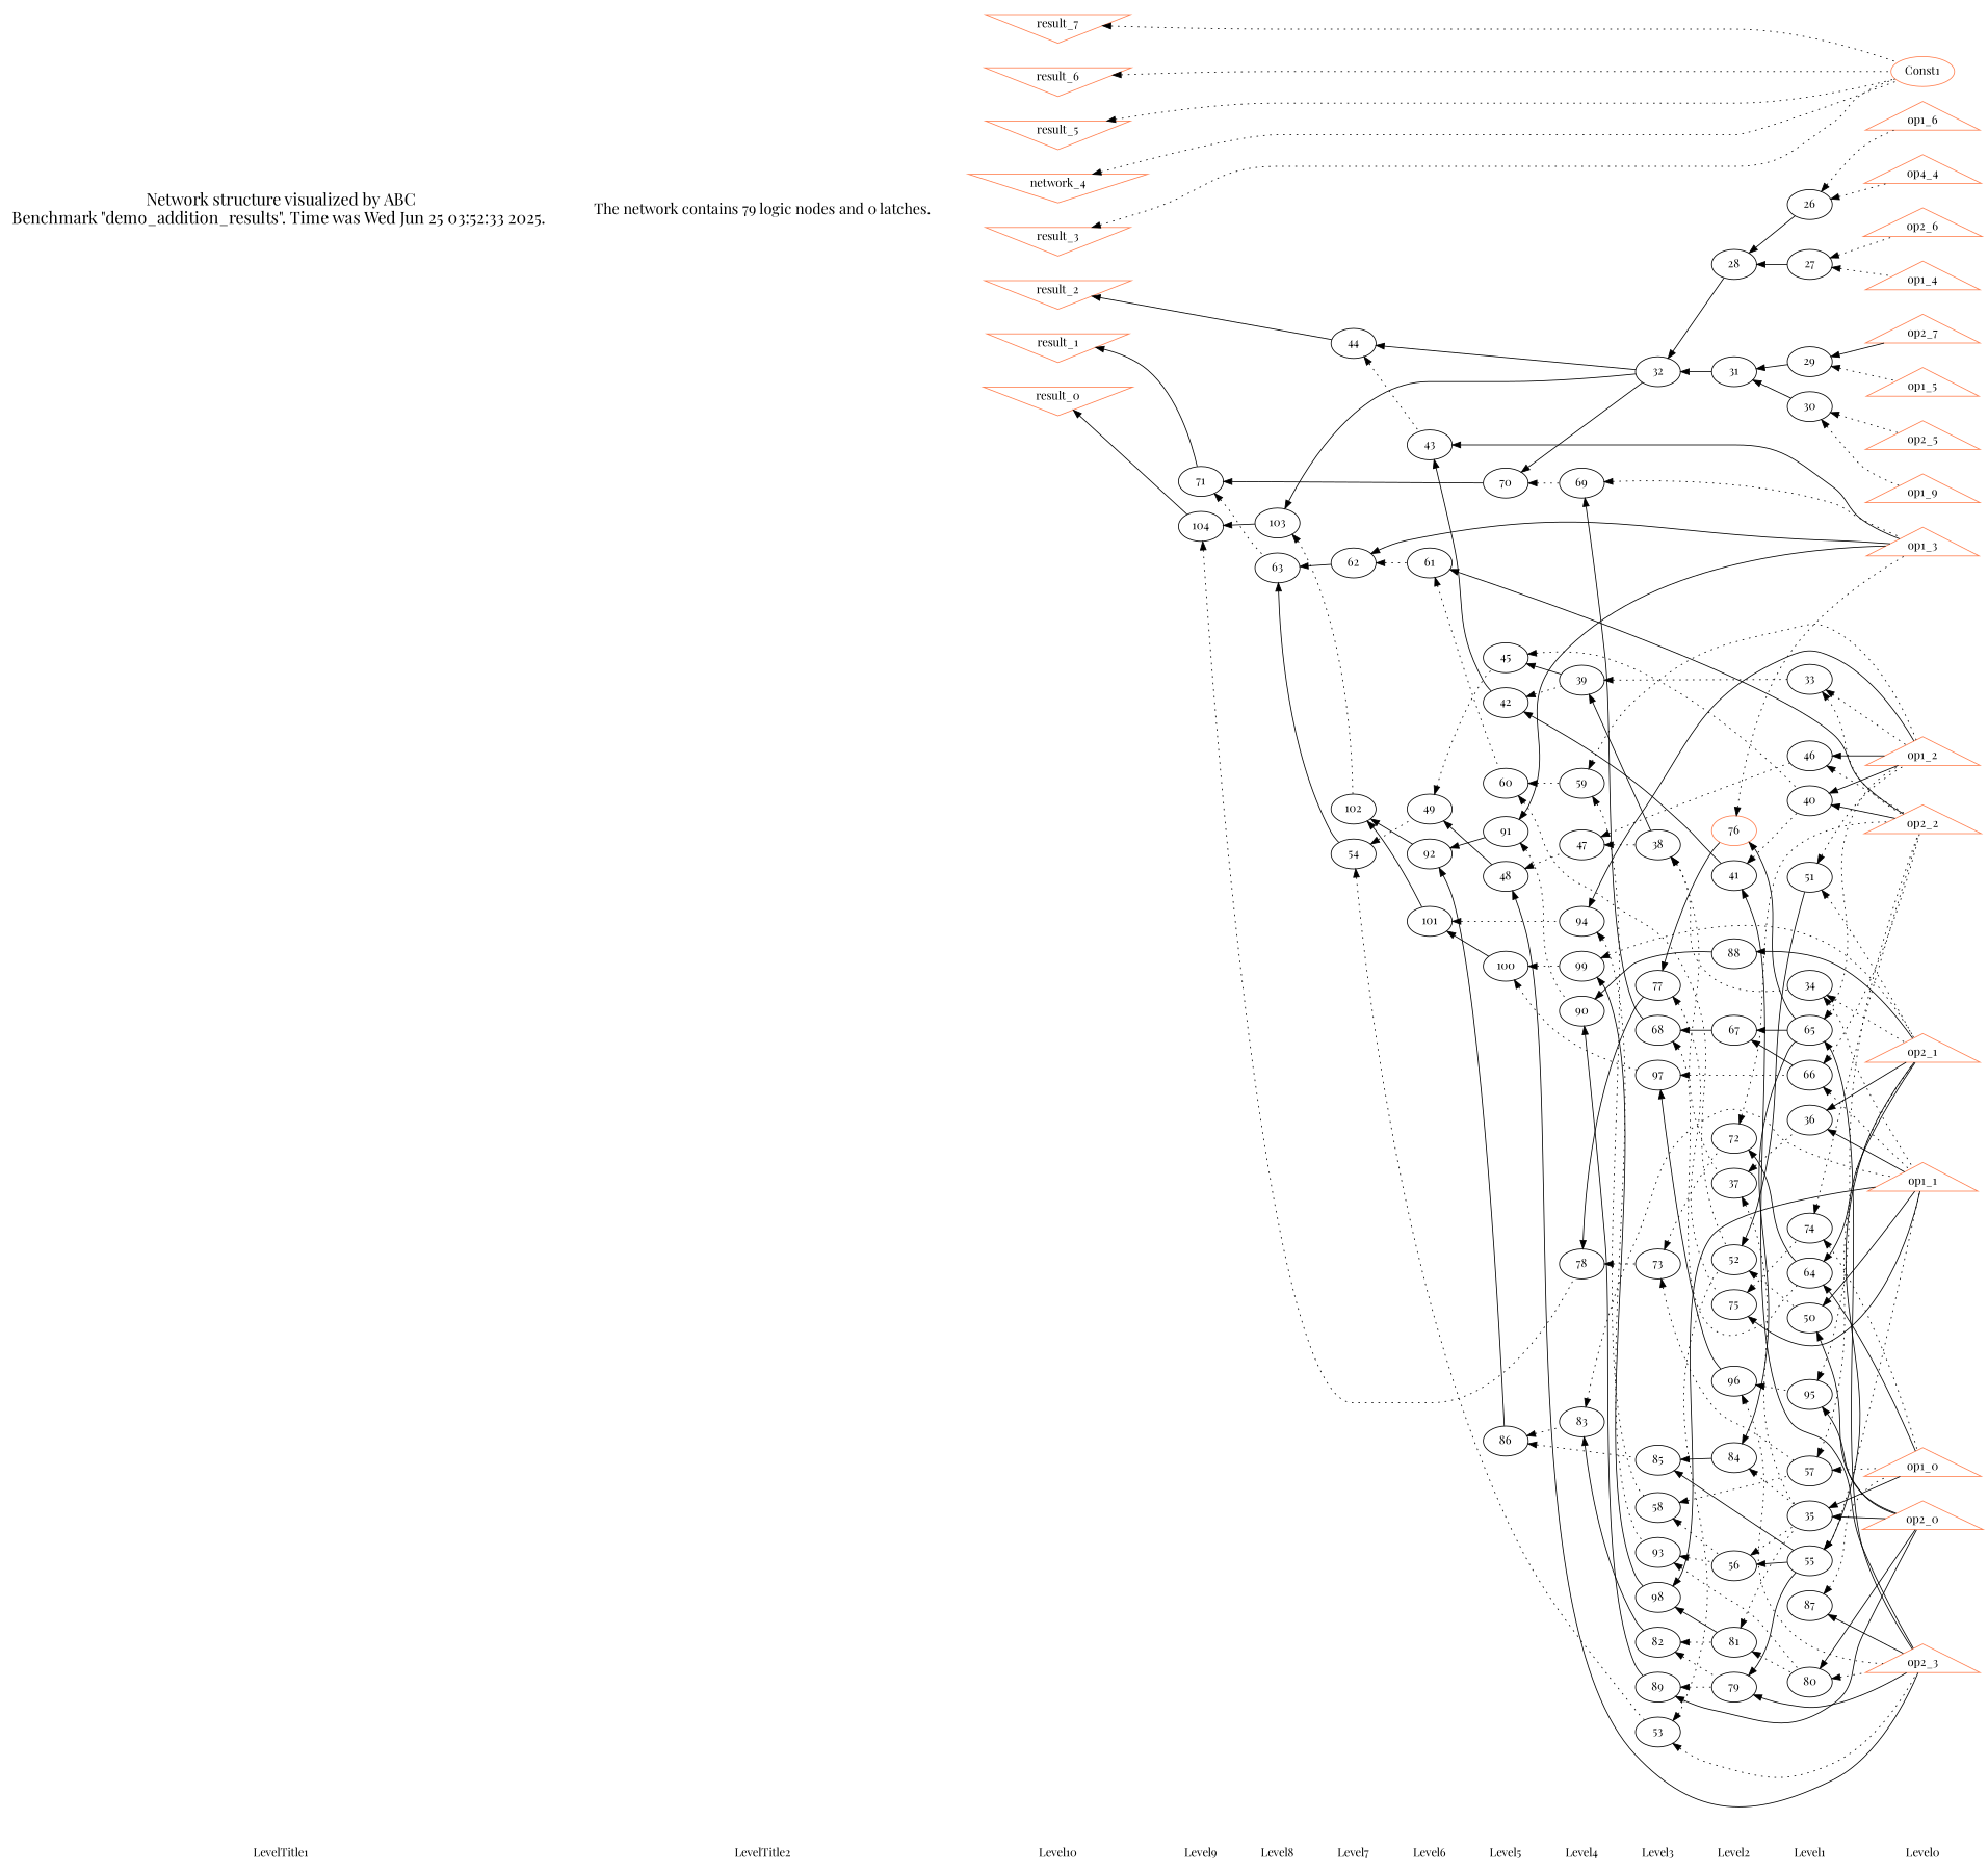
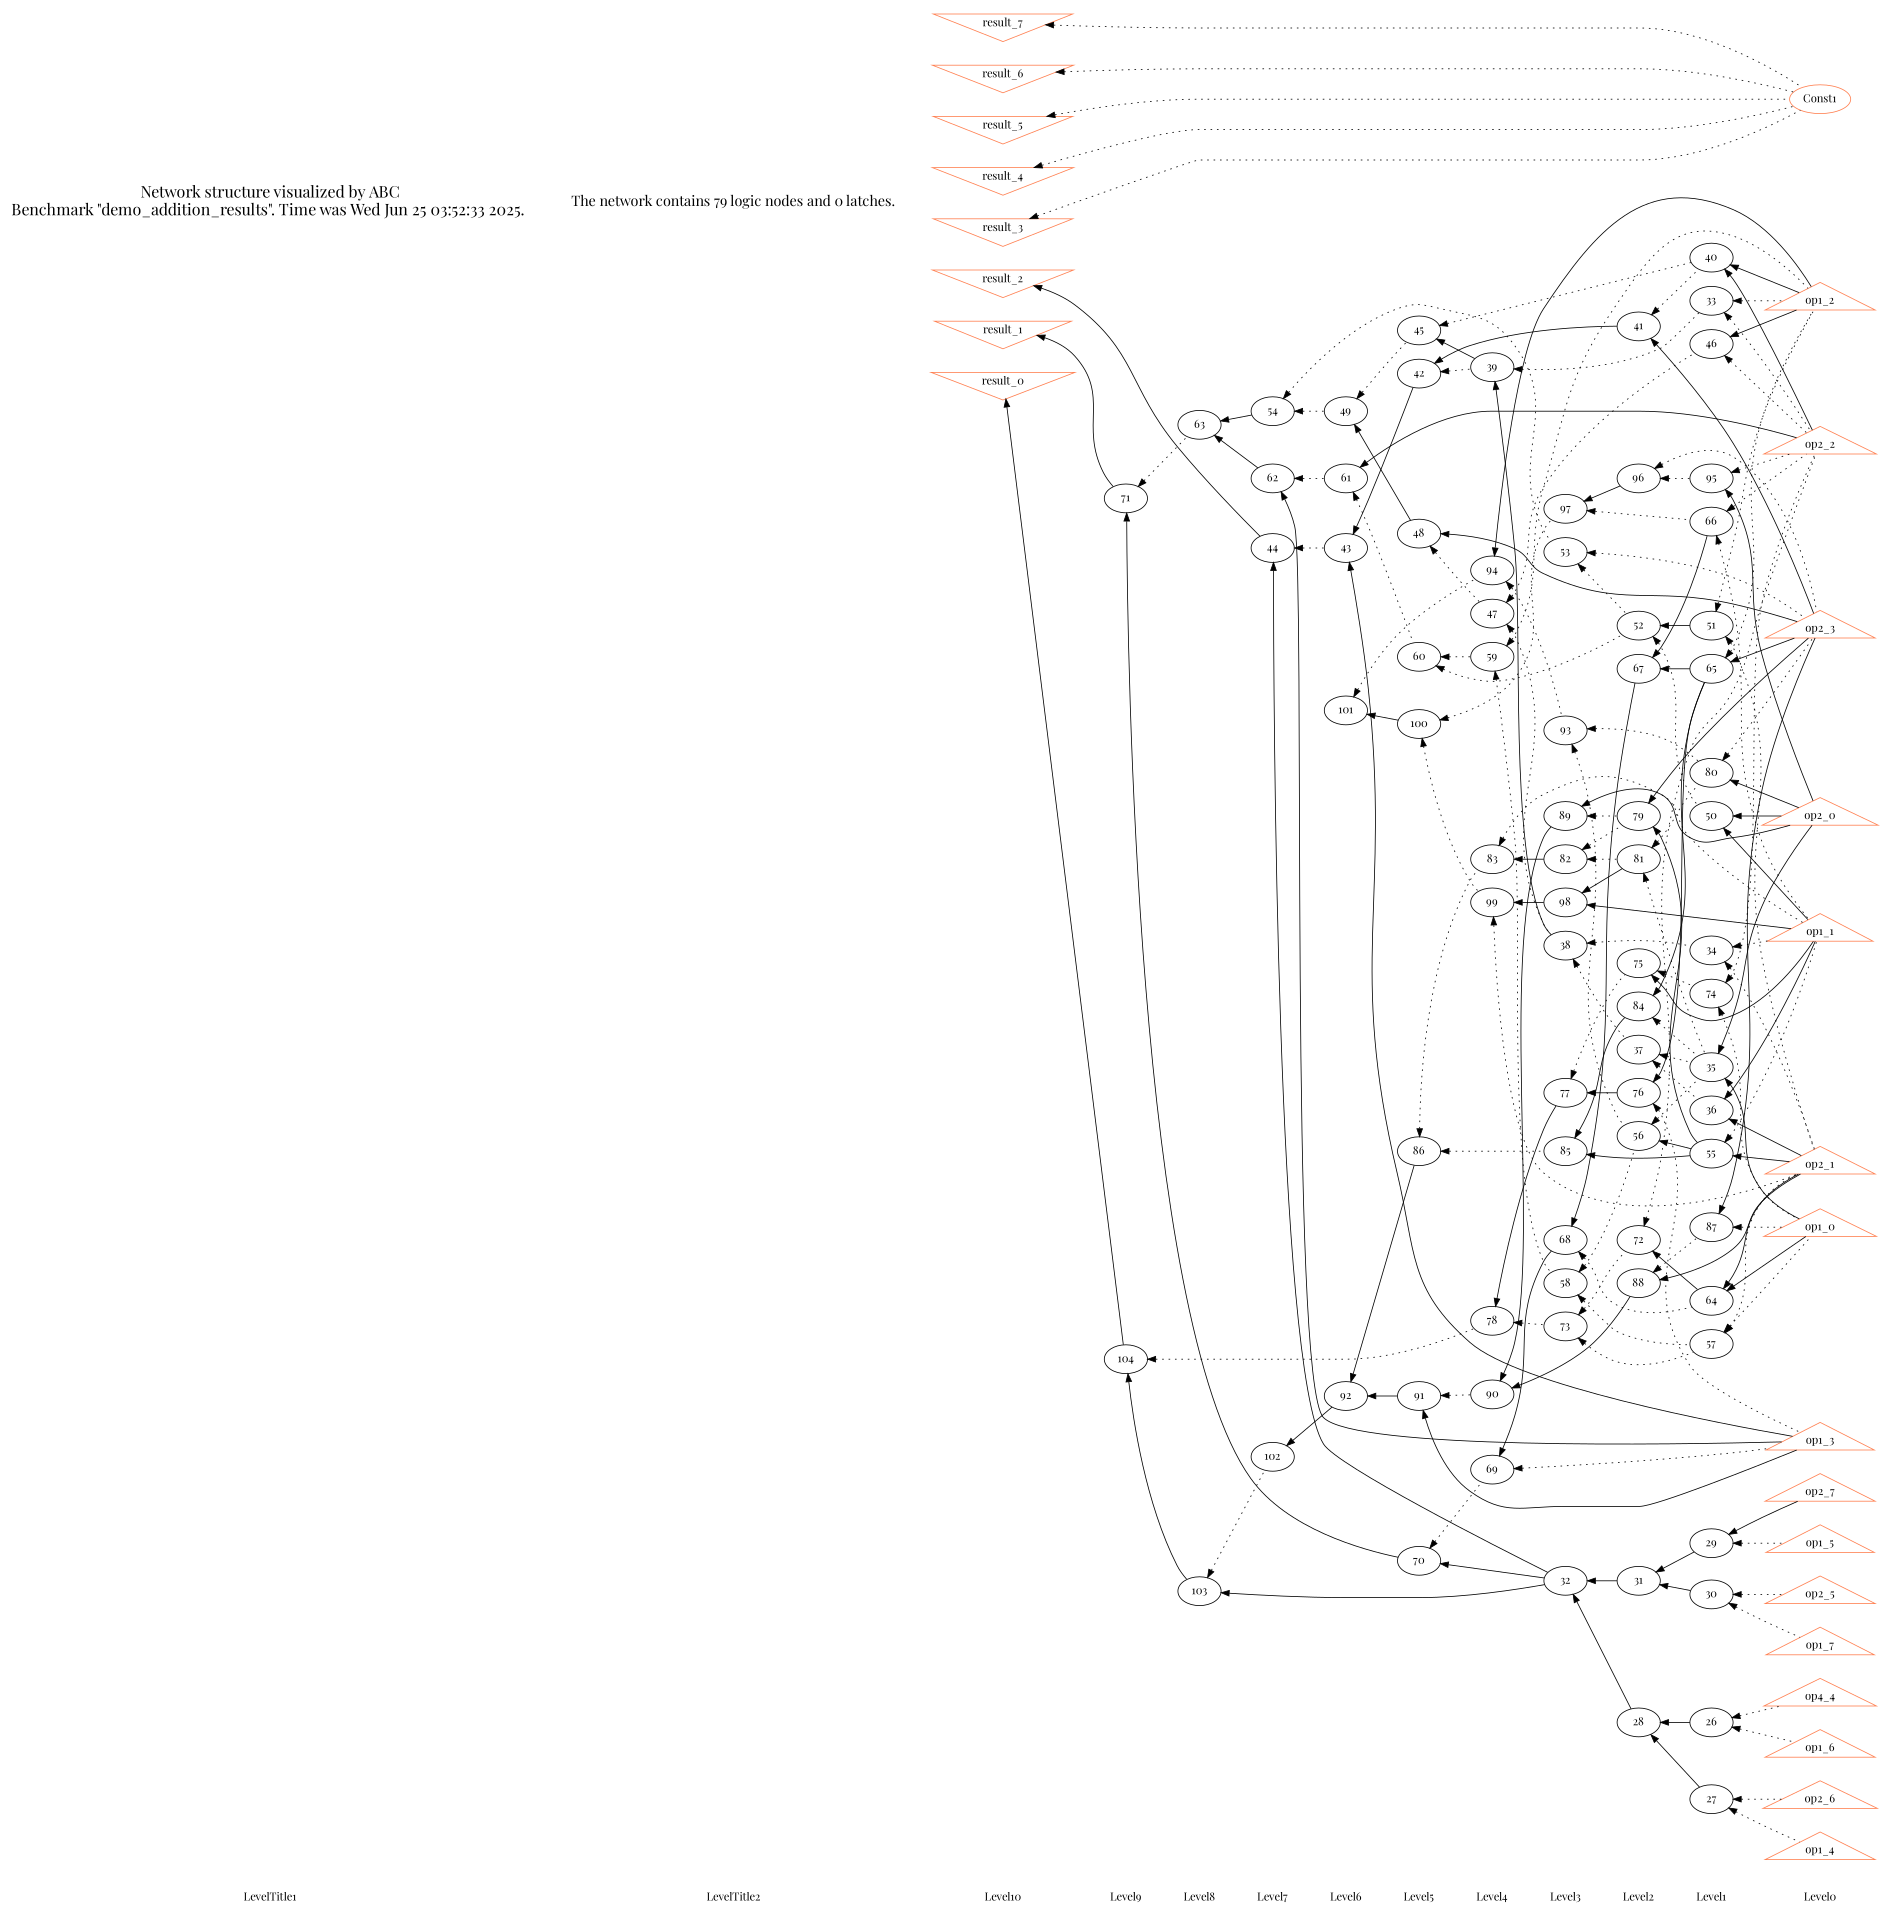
  digraph {
    fontname="Playfair Display"
    rankdir=LR
    node [fontname="Playfair Display" shape=ellipse]
    edge [dir=back fontname="Playfair Display" style=dotted]
    LevelTitle1 [shape=plaintext]
    LevelTitle2 [shape=plaintext]
    Level10 [shape=plaintext]
    Level9 [shape=plaintext]
    Level8 [shape=plaintext]
    Level7 [shape=plaintext]
    Level6 [shape=plaintext]
    Level5 [shape=plaintext]
    Level4 [shape=plaintext]
    Level3 [shape=plaintext]
    Level2 [shape=plaintext]
    Level1 [shape=plaintext]
    Level0 [shape=plaintext]
    n14 [fontsize=20 label="Network structure visualized by ABC\nBenchmark \"demo_addition_results\". Time was Wed Jun 25 03:52:33 2025. " shape=plaintext]
    n15 [fontsize=18 label="The network contains 79 logic nodes and 0 latches.\n" shape=plaintext]
    n16 [color=coral fillcolor=coral label=result_7 shape=invtriangle]
    n17 [color=coral fillcolor=coral label=result_6 shape=invtriangle]
    n18 [color=coral fillcolor=coral label=result_5 shape=invtriangle]
-   n19 [color=coral fillcolor=coral label=network_4 shape=invtriangle]
+   n19 [color=coral fillcolor=coral label=result_4 shape=invtriangle]
    n20 [color=coral fillcolor=coral label=result_3 shape=invtriangle]
    n21 [color=coral fillcolor=coral label=result_2 shape=invtriangle]
    n22 [color=coral fillcolor=coral label=result_1 shape=invtriangle]
    n23 [color=coral fillcolor=coral label=result_0 shape=invtriangle]
    n24 [label="71\n"]
    n25 [label="104\n"]
    n26 [label="63\n"]
    n27 [label="103\n"]
    n28 [label="44\n"]
    n29 [label="54\n"]
    n30 [label="62\n"]
    n31 [label="102\n"]
    n32 [label="43\n"]
    n33 [label="49\n"]
    n34 [label="61\n"]
    n35 [label="92\n"]
    n36 [label="101\n"]
    n37 [label="42\n"]
    n38 [label="45\n"]
    n39 [label="48\n"]
    n40 [label="60\n"]
    n41 [label="70\n"]
    n42 [label="86\n"]
    n43 [label="91\n"]
    n44 [label="100\n"]
    n45 [label="39\n"]
    n46 [label="47\n"]
    n47 [label="59\n"]
    n48 [label="69\n"]
    n49 [label="78\n"]
    n50 [label="83\n"]
    n51 [label="90\n"]
    n52 [label="94\n"]
    n53 [label="99\n"]
    n54 [label="32\n"]
    n55 [label="38\n"]
    n56 [label="53\n"]
    n57 [label="58\n"]
    n58 [label="68\n"]
    n59 [label="73\n"]
    n60 [label="77\n"]
    n61 [label="82\n"]
    n62 [label="85\n"]
    n63 [label="89\n"]
    n64 [label="93\n"]
    n65 [label="97\n"]
    n66 [label="98\n"]
    n67 [label="28\n"]
    n68 [label="31\n"]
    n69 [label="37\n"]
    n70 [label="41\n"]
    n71 [label="52\n"]
    n72 [label="56\n"]
    n73 [label="67\n"]
    n74 [label="72\n"]
    n75 [label="75\n"]
-   n76 [label="76\n" color=coral]
+   n76 [label="76\n"]
    n77 [label="79\n"]
    n78 [label="81\n"]
    n79 [label="84\n"]
    n80 [label="88\n"]
    n81 [label="96\n"]
    n82 [label="26\n"]
    n83 [label="27\n"]
    n84 [label="29\n"]
    n85 [label="30\n"]
    n86 [label="33\n"]
    n87 [label="34\n"]
    n88 [label="35\n"]
    n89 [label="36\n"]
    n90 [label="40\n"]
    n91 [label="46\n"]
    n92 [label="50\n"]
    n93 [label="51\n"]
    n94 [label="55\n"]
    n95 [label="57\n"]
    n96 [label="64\n"]
    n97 [label="65\n"]
    n98 [label="66\n"]
    n99 [label="74\n"]
    n100 [label="80\n"]
    n101 [label="87\n"]
    n102 [label="95\n"]
    n103 [color=coral fillcolor=coral label=Const1]
-   n104 [color=coral fillcolor=coral label=op1_9 shape=triangle]
+   n104 [color=coral fillcolor=coral label=op1_7 shape=triangle]
    n105 [color=coral fillcolor=coral label=op1_6 shape=triangle]
    n106 [color=coral fillcolor=coral label=op1_5 shape=triangle]
    n107 [color=coral fillcolor=coral label=op1_4 shape=triangle]
    n108 [color=coral fillcolor=coral label=op1_3 shape=triangle]
    n109 [color=coral fillcolor=coral label=op1_2 shape=triangle]
    n110 [color=coral fillcolor=coral label=op1_1 shape=triangle]
    n111 [color=coral fillcolor=coral label=op1_0 shape=triangle]
    n112 [color=coral fillcolor=coral label=op2_7 shape=triangle]
    n113 [color=coral fillcolor=coral label=op2_6 shape=triangle]
    n114 [color=coral fillcolor=coral label=op2_5 shape=triangle]
    n115 [color=coral fillcolor=coral label=op4_4 shape=triangle]
    n116 [color=coral fillcolor=coral label=op2_3 shape=triangle]
    n117 [color=coral fillcolor=coral label=op2_2 shape=triangle]
    n118 [color=coral fillcolor=coral label=op2_1 shape=triangle]
    n119 [color=coral fillcolor=coral label=op2_0 shape=triangle]
    subgraph sub_1 {
      LevelTitle1
      LevelTitle2
      Level10
      Level9
      Level8
      Level7
      Level6
      Level5
      Level4
      Level3
      Level2
      Level1
      Level0
    }
    subgraph sub_2 {
      rank=same
      LevelTitle1
      n14
    }
    subgraph sub_3 {
      rank=same
      LevelTitle2
      n15
    }
    subgraph sub_4 {
      rank=same
      Level10
      n16
      n17
      n18
      n19
      n20
      n21
      n22
      n23
    }
    subgraph sub_5 {
      rank=same
      Level9
      n24
      n25
    }
    subgraph sub_6 {
      rank=same
      Level8
      n26
      n27
    }
    subgraph sub_7 {
      rank=same
      Level7
      n28
      n29
      n30
      n31
    }
    subgraph sub_8 {
      rank=same
      Level6
      n32
      n33
      n34
      n35
      n36
    }
    subgraph sub_9 {
      rank=same
      Level5
      n37
      n38
      n39
      n40
      n41
      n42
      n43
      n44
    }
    subgraph sub_10 {
      rank=same
      Level4
      n45
      n46
      n47
      n48
      n49
      n50
      n51
      n52
      n53
    }
    subgraph sub_11 {
      rank=same
      Level3
      n54
      n55
      n56
      n57
      n58
      n59
      n60
      n61
      n62
      n63
      n64
      n65
      n66
    }
    subgraph sub_12 {
      rank=same
      Level2
      n67
      n68
      n69
      n70
      n71
      n72
      n73
      n74
      n75
      n76
      n77
      n78
      n79
      n80
      n81
    }
    subgraph sub_13 {
      rank=same
      Level1
      n82
      n83
      n84
      n85
      n86
      n87
      n88
      n89
      n90
      n91
      n92
      n93
      n94
      n95
      n96
      n97
      n98
      n99
      n100
      n101
      n102
    }
    subgraph sub_14 {
      rank=same
      Level0
      n103
      n104
      n105
      n106
      n107
      n108
      n109
      n110
      n111
      n112
      n113
      n114
      n115
      n116
      n117
      n118
      n119
    }
    LevelTitle1 -> LevelTitle2 [style=invis]
    LevelTitle2 -> Level10 [style=invis]
    Level10 -> Level9 [style=invis]
    Level9 -> Level8 [style=invis]
    Level8 -> Level7 [style=invis]
    Level7 -> Level6 [style=invis]
    Level6 -> Level5 [style=invis]
    Level5 -> Level4 [style=invis]
    Level4 -> Level3 [style=invis]
    Level3 -> Level2 [style=invis]
    Level2 -> Level1 [style=invis]
    Level1 -> Level0 [style=invis]
    n14 -> n15 [style=invis]
    n15 -> n16 [style=invis]
    n15 -> n17 [style=invis]
    n15 -> n18 [style=invis]
    n15 -> n19 [style=invis]
    n15 -> n20 [style=invis]
    n15 -> n21 [style=invis]
    n15 -> n22 [style=invis]
    n15 -> n23 [style=invis]
    n16 -> n17 [style=invis]
    n16 -> n103
    n17 -> n18 [style=invis]
    n17 -> n103
    n18 -> n19 [style=invis]
    n18 -> n103
    n19 -> n20 [style=invis]
    n19 -> n103
    n20 -> n21 [style=invis]
    n20 -> n103
    n21 -> n22 [style=invis]
    n21 -> n28 [style=solid]
    n22 -> n23 [style=invis]
    n22 -> n24 [style=solid]
    n23 -> n25 [style=solid]
    n24 -> n26
    n24 -> n41 [style=solid]
    n25 -> n27 [style=solid]
    n25 -> n49
    n26 -> n29 [style=solid]
    n26 -> n30 [style=solid]
    n27 -> n31
    n27 -> n54 [style=solid]
    n28 -> n32
    n28 -> n54 [style=solid]
    n29 -> n33
    n29 -> n56
    n30 -> n34
    n30 -> n108 [style=solid]
    n31 -> n35 [style=solid]
-   n31 -> n36 [style=solid]
    n32 -> n37 [style=solid]
    n32 -> n108 [style=solid]
    n33 -> n38
    n33 -> n39 [style=solid]
    n34 -> n40
    n34 -> n117 [style=solid]
    n35 -> n42 [style=solid]
    n35 -> n43 [style=solid]
    n36 -> n44 [style=solid]
    n36 -> n52
    n37 -> n45
    n37 -> n70 [style=solid]
    n38 -> n45 [style=solid]
    n38 -> n90
    n39 -> n46
    n39 -> n116 [style=solid]
    n40 -> n47
    n40 -> n71
    n41 -> n48
    n41 -> n54 [style=solid]
    n42 -> n50
    n42 -> n62
    n43 -> n51
    n43 -> n108 [style=solid]
    n44 -> n53
    n44 -> n65
    n45 -> n55 [style=solid]
    n45 -> n86
    n46 -> n55
    n46 -> n91
    n47 -> n57
    n47 -> n109
    n48 -> n58 [style=solid]
    n48 -> n108
    n49 -> n59
    n49 -> n60 [style=solid]
    n50 -> n61 [style=solid]
    n50 -> n110
    n51 -> n63 [style=solid]
    n51 -> n80 [style=solid]
    n52 -> n64
    n52 -> n109 [style=solid]
    n53 -> n66 [style=solid]
    n53 -> n118
    n54 -> n67 [style=solid]
    n54 -> n68 [style=solid]
    n55 -> n69
    n55 -> n87
    n56 -> n71
    n56 -> n116
    n57 -> n72
    n57 -> n95
    n58 -> n73 [style=solid]
    n58 -> n96
    n59 -> n74
    n59 -> n95
    n60 -> n75
    n60 -> n76 [style=solid]
    n61 -> n77
    n61 -> n78
    n62 -> n79 [style=solid]
    n62 -> n94 [style=solid]
    n63 -> n77
    n63 -> n119 [style=solid]
    n64 -> n72
    n64 -> n100
    n65 -> n81 [style=solid]
    n65 -> n98
    n66 -> n78 [style=solid]
    n66 -> n110 [style=solid]
    n67 -> n82 [style=solid]
    n67 -> n83 [style=solid]
    n68 -> n84 [style=solid]
    n68 -> n85 [style=solid]
    n69 -> n88
    n69 -> n89
    n70 -> n90
    n70 -> n116 [style=solid]
    n71 -> n92
    n71 -> n93 [style=solid]
    n72 -> n88
    n72 -> n94 [style=solid]
    n73 -> n97 [style=solid]
    n73 -> n98 [style=solid]
    n74 -> n96 [style=solid]
    n74 -> n117
    n75 -> n99
    n75 -> n110 [style=solid]
    n76 -> n97 [style=solid]
    n76 -> n108
    n77 -> n94 [style=solid]
    n77 -> n116 [style=solid]
    n78 -> n88
    n78 -> n100
    n79 -> n88
    n79 -> n97 [style=solid]
+   n80 -> n101
    n80 -> n118 [style=solid]
    n81 -> n102
    n81 -> n116
    n82 -> n105
    n82 -> n115
    n83 -> n107
    n83 -> n113
    n84 -> n106
    n84 -> n112 [style=solid]
    n85 -> n104
    n85 -> n114
    n86 -> n109
    n86 -> n117
    n87 -> n110
    n87 -> n118
    n88 -> n111 [style=solid]
    n88 -> n119 [style=solid]
    n89 -> n110 [style=solid]
    n89 -> n118 [style=solid]
    n90 -> n109 [style=solid]
    n90 -> n117 [style=solid]
    n91 -> n109 [style=solid]
    n91 -> n117
    n92 -> n110 [style=solid]
    n92 -> n119 [style=solid]
    n93 -> n109
    n93 -> n118
    n94 -> n110
    n94 -> n118 [style=solid]
    n95 -> n111
    n95 -> n118
    n96 -> n111 [style=solid]
    n96 -> n118 [style=solid]
    n97 -> n109
    n97 -> n116 [style=solid]
    n98 -> n110
    n98 -> n117
    n99 -> n111
    n99 -> n117
    n100 -> n116
    n100 -> n119 [style=solid]
    n101 -> n111
    n101 -> n116 [style=solid]
    n102 -> n117
    n102 -> n119 [style=solid]
  }
